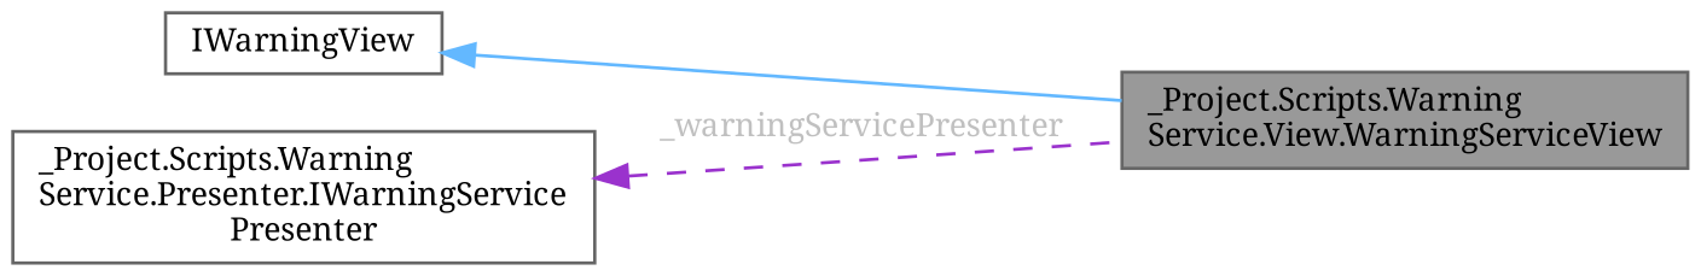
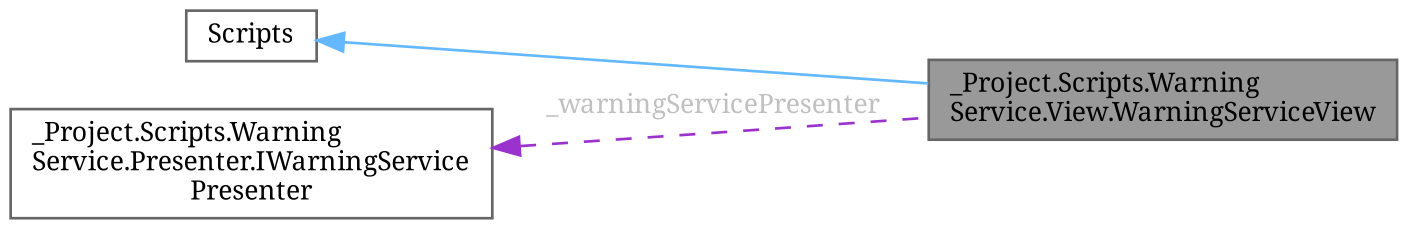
  digraph {
    rankdir=LR
    fontname="Noto Serif"
    node [color=gray40 fillcolor=white fontname="Noto Serif" fontsize=10 shape=box style=filled]
    edge [dir=back fontname="Noto Serif" fontsize=10 labelfontname=Helvetica labelfontsize=10]
    n1 [fillcolor=grey60 fontcolor=black height=0.2 label="_Project.Scripts.Warning\lService.View.WarningServiceView" width=0.4]
-   n2 [height=0.2 label=IWarningView width=0.4]
+   n2 [height=0.2 label=Scripts width=0.4]
    n3 [height=0.2 label="_Project.Scripts.Warning\lService.Presenter.IWarningService\lPresenter" width=0.4]
    n2 -> n1 [color=steelblue1 style=solid]
    n3 -> n1 [color=darkorchid3 fontcolor=grey label=" _warningServicePresenter" style=dashed]
  }
